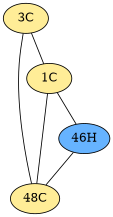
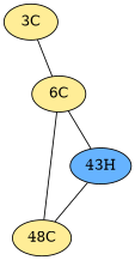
  graph {
    node [fillcolor="#FFED97" style=radial]
    edge [penwidth=1]
    n1 [label="48C"]
    "3C"
-   "6C" [label="1C"]
-   "46H" [fillcolor="#66B3FF"]
-   "3C" -- n1
+   "6C"
+   "46H" [fillcolor="#66B3FF" label="43H"]
    "3C" -- "6C"
    "6C" -- n1
    "6C" -- "46H"
    "46H" -- n1
  }
